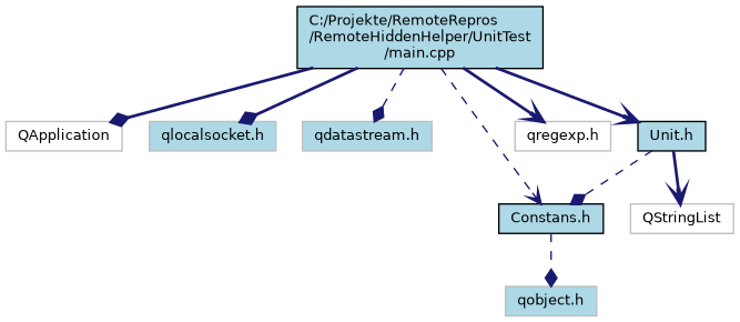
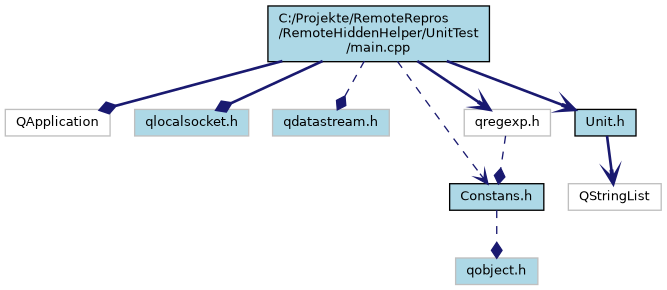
  digraph {
    node [color=grey75 fillcolor=lightblue fontname=Helvetica fontsize=10 shape=record style=filled]
    edge [arrowhead=diamond color=midnightblue fontname=Helvetica fontsize=10 labelfontname=Helvetica labelfontsize=10 style=bold]
    n1 [color=black fontcolor=black height=0.2 label="C:/Projekte/RemoteRepros\l/RemoteHiddenHelper/UnitTest\l/main.cpp" width=0.4]
    n2 [fillcolor=white height=0.2 label=QApplication width=0.4]
    n3 [height=0.2 label="qlocalsocket.h" width=0.4]
    n4 [height=0.2 label="qdatastream.h" width=0.4]
    n5 [color=black height=0.2 label="Unit.h" width=0.4]
    n6 [color=black height=0.2 label="Constans.h" width=0.4]
    n7 [fillcolor=white height=0.2 label="qregexp.h" width=0.4]
    n8 [fillcolor=white height=0.2 label=QStringList width=0.4]
    n9 [height=0.2 label="qobject.h" width=0.4]
    n1 -> n2
    n1 -> n3
    n1 -> n4 [style=dashed]
    n1 -> n5 [arrowhead=vee]
    n1 -> n6 [arrowhead=vee style=dashed]
    n1 -> n7 [arrowhead=vee]
-   n5 -> n6 [style=dashed]
+   n7 -> n6 [style=dashed]
    n5 -> n8 [arrowhead=vee]
    n6 -> n9 [style=dashed]
  }
